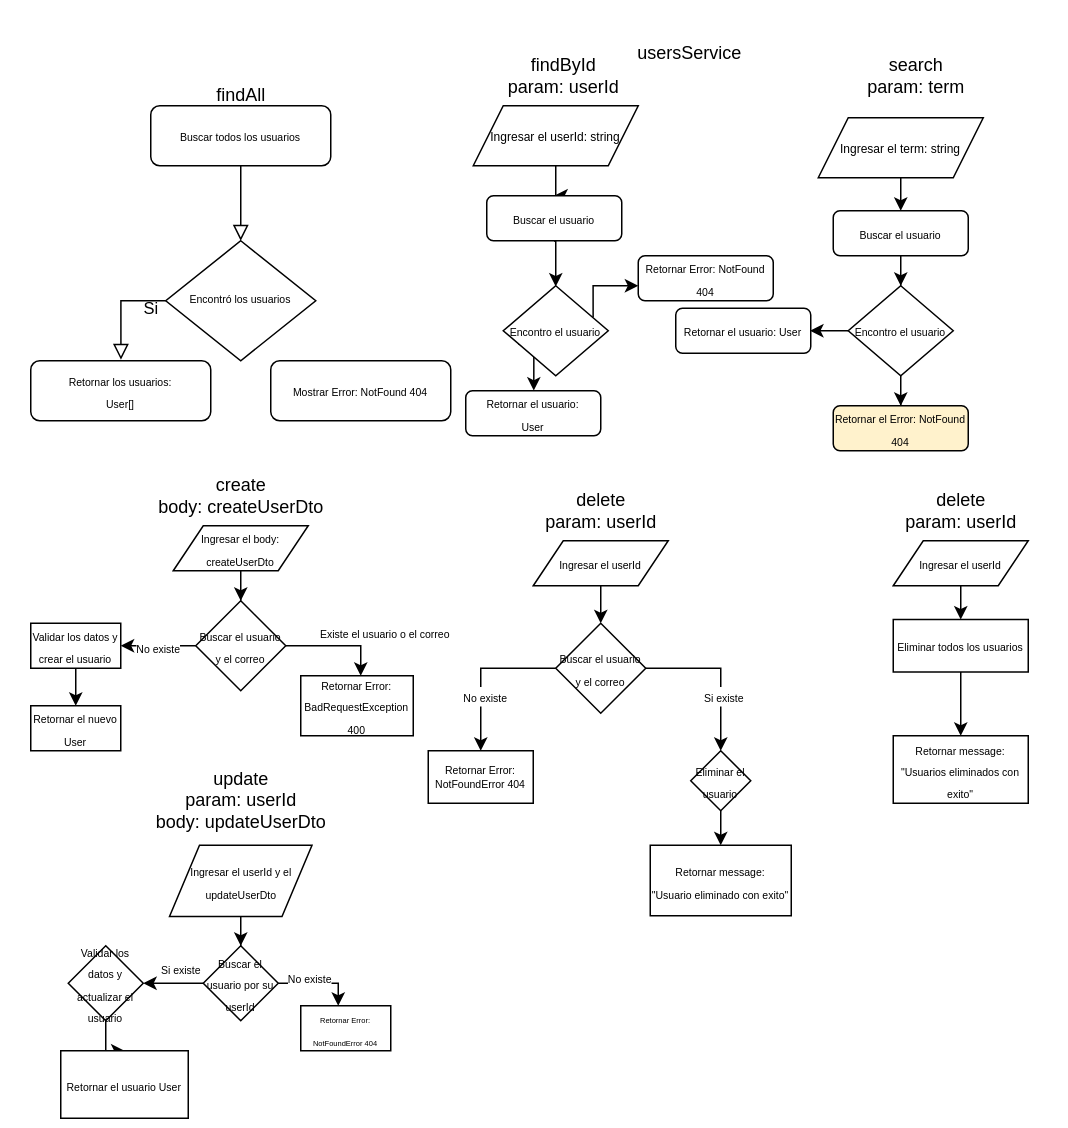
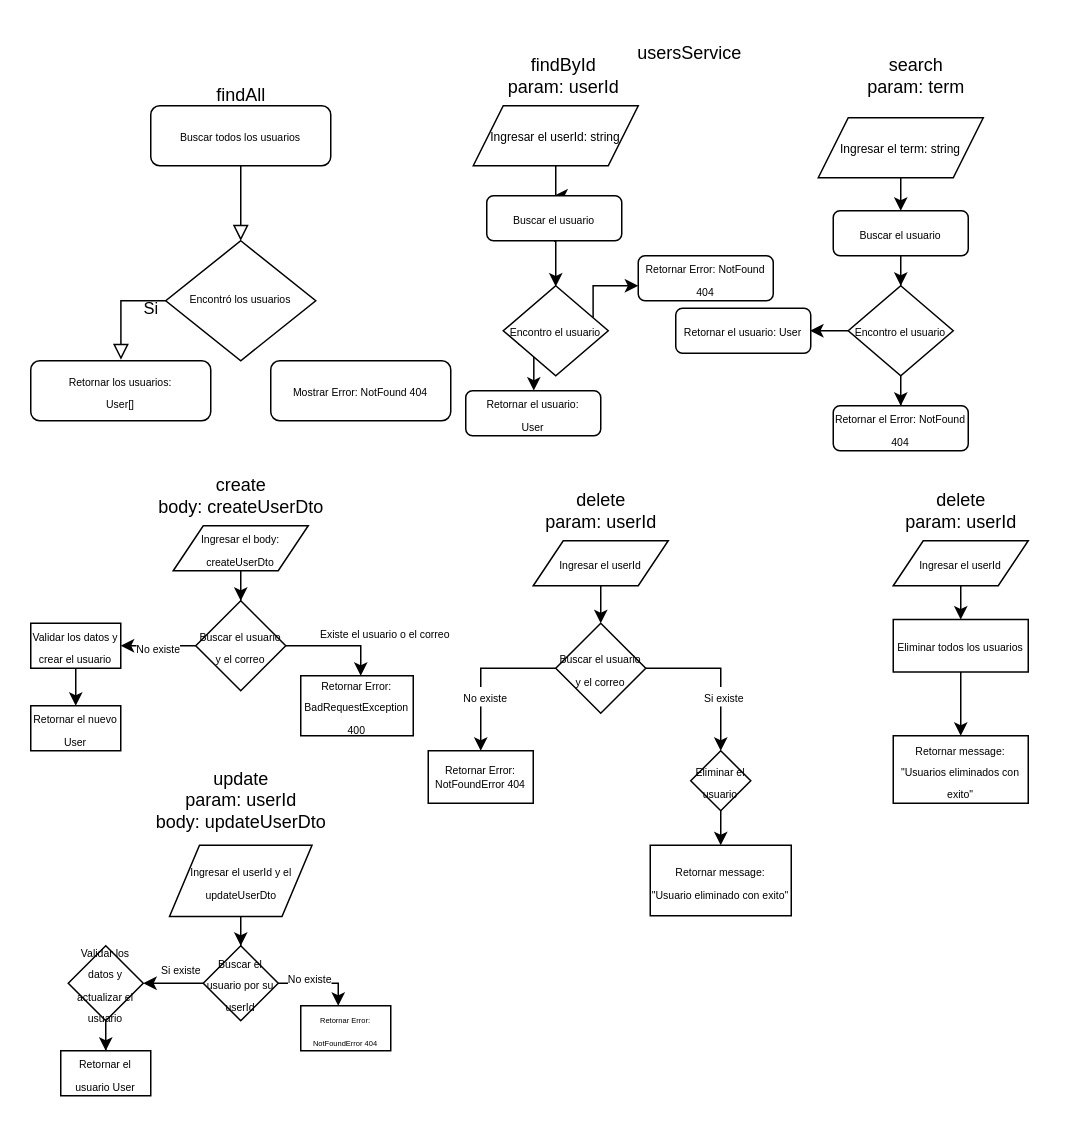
  <mxCell id="0" />
  <mxCell id="1" parent="0" />
  <mxCell id="2" value="" style="rounded=0;html=1;jettySize=auto;orthogonalLoop=1;fontSize=11;endArrow=block;endFill=0;endSize=8;strokeWidth=1;shadow=0;labelBackgroundColor=none;edgeStyle=orthogonalEdgeStyle;" parent="1" source="3" target="5" edge="1"><mxGeometry relative="1" as="geometry" /></mxCell>
  <mxCell id="3" value="&lt;font style=&quot;font-size: 7px;&quot;&gt;Buscar todos los usuarios&lt;/font&gt;" style="rounded=1;whiteSpace=wrap;html=1;fontSize=12;glass=0;strokeWidth=1;shadow=0;" parent="1" vertex="1"><mxGeometry x="100" y="70" width="120" height="40" as="geometry" /></mxCell>
  <mxCell id="4" value="Si" style="rounded=0;html=1;jettySize=auto;orthogonalLoop=1;fontSize=11;endArrow=block;endFill=0;endSize=8;strokeWidth=1;shadow=0;labelBackgroundColor=none;edgeStyle=orthogonalEdgeStyle;entryX=0.501;entryY=-0.018;entryDx=0;entryDy=0;entryPerimeter=0;" parent="1" source="5" target="7" edge="1"><mxGeometry y="20" relative="1" as="geometry"><mxPoint as="offset" /><mxPoint x="80" y="300" as="targetPoint" /><Array as="points"><mxPoint x="80" y="200" /></Array></mxGeometry></mxCell>
  <mxCell id="5" value="&lt;font style=&quot;font-size: 7px;&quot;&gt;Encontró los usuarios&lt;/font&gt;" style="rhombus;whiteSpace=wrap;html=1;shadow=0;fontFamily=Helvetica;fontSize=12;align=center;strokeWidth=1;spacing=6;spacingTop=-4;" parent="1" vertex="1"><mxGeometry x="110" y="160" width="100" height="80" as="geometry" /></mxCell>
  <mxCell id="6" value="&lt;font style=&quot;font-size: 7px;&quot;&gt;Mostrar Error: NotFound 404&lt;/font&gt;" style="rounded=1;whiteSpace=wrap;html=1;fontSize=12;glass=0;strokeWidth=1;shadow=0;" parent="1" vertex="1"><mxGeometry x="180" y="240" width="120" height="40" as="geometry" /></mxCell>
  <mxCell id="7" value="&lt;font style=&quot;font-size: 7px;&quot;&gt;Retornar los usuarios:&lt;br&gt;User[]&lt;/font&gt;" style="rounded=1;whiteSpace=wrap;html=1;fontSize=12;glass=0;strokeWidth=1;shadow=0;" parent="1" vertex="1"><mxGeometry x="20" y="240" width="120" height="40" as="geometry" /></mxCell>
  <mxCell id="8" value="usersService" style="text;html=1;align=center;verticalAlign=middle;resizable=0;points=[];autosize=1;strokeColor=none;fillColor=none;" vertex="1" parent="1"><mxGeometry x="414" width="90" height="30" as="geometry" y="20" /></mxCell>
  <mxCell id="9" value="findAll" style="text;html=1;align=center;verticalAlign=middle;resizable=0;points=[];autosize=1;strokeColor=none;fillColor=none;" vertex="1" parent="1"><mxGeometry x="130" y="48" width="60" height="30" as="geometry" /></mxCell>
  <mxCell id="10" value="&lt;div&gt;findById&lt;/div&gt;&lt;div&gt;param: userId&lt;br&gt;&lt;/div&gt;" style="text;html=1;align=center;verticalAlign=middle;resizable=0;points=[];autosize=1;strokeColor=none;fillColor=none;" vertex="1" parent="1"><mxGeometry x="325" y="30" width="100" height="40" as="geometry" /></mxCell>
  <mxCell id="11" style="edgeStyle=orthogonalEdgeStyle;rounded=0;orthogonalLoop=1;jettySize=auto;html=1;entryX=0.5;entryY=0.009;entryDx=0;entryDy=0;entryPerimeter=0;exitX=0.5;exitY=1.01;exitDx=0;exitDy=0;exitPerimeter=0;" edge="1" parent="1" source="17" target="14"><mxGeometry relative="1" as="geometry"><mxPoint x="370" y="150" as="targetPoint" /><mxPoint x="370" y="180" as="sourcePoint" /></mxGeometry></mxCell>
  <mxCell id="12" style="edgeStyle=orthogonalEdgeStyle;rounded=0;orthogonalLoop=1;jettySize=auto;html=1;entryX=0.504;entryY=-0.003;entryDx=0;entryDy=0;entryPerimeter=0;exitX=0.144;exitY=0.651;exitDx=0;exitDy=0;exitPerimeter=0;" edge="1" parent="1" source="14" target="18"><mxGeometry relative="1" as="geometry"><mxPoint x="310" y="310" as="targetPoint" /></mxGeometry></mxCell>
  <mxCell id="13" style="edgeStyle=orthogonalEdgeStyle;rounded=0;orthogonalLoop=1;jettySize=auto;html=1;exitX=0.856;exitY=0.349;exitDx=0;exitDy=0;exitPerimeter=0;entryX=0;entryY=0.667;entryDx=0;entryDy=0;entryPerimeter=0;" edge="1" parent="1" source="14" target="19"><mxGeometry relative="1" as="geometry"><mxPoint x="429" y="320" as="targetPoint" /><mxPoint x="398.64" y="250.24" as="sourcePoint" /><Array as="points"><mxPoint x="395" y="190" /></Array></mxGeometry></mxCell>
  <mxCell id="14" value="&lt;font style=&quot;font-size: 7px;&quot;&gt;Encontro el usuario&lt;/font&gt;" style="rhombus;whiteSpace=wrap;html=1;" vertex="1" parent="1"><mxGeometry x="335" y="190" width="70" height="60" as="geometry" /></mxCell>
  <mxCell id="15" style="edgeStyle=orthogonalEdgeStyle;rounded=0;orthogonalLoop=1;jettySize=auto;html=1;entryX=0.5;entryY=0;entryDx=0;entryDy=0;" edge="1" parent="1" source="16" target="17"><mxGeometry relative="1" as="geometry"><mxPoint x="370" y="130" as="targetPoint" /><Array as="points" /></mxGeometry></mxCell>
  <mxCell id="16" value="&lt;font style=&quot;font-size: 8px;&quot;&gt;Ingresar el userId: string&lt;/font&gt;" style="shape=parallelogram;perimeter=parallelogramPerimeter;whiteSpace=wrap;html=1;fixedSize=1;" vertex="1" parent="1"><mxGeometry x="315" y="70" width="110" height="40" as="geometry" /></mxCell>
  <mxCell id="17" value="&lt;font style=&quot;font-size: 7px;&quot;&gt;Buscar el usuario&lt;/font&gt;" style="rounded=1;whiteSpace=wrap;html=1;" vertex="1" parent="1"><mxGeometry x="324" y="130" width="90" height="30" as="geometry" /></mxCell>
  <mxCell id="18" value="&lt;font style=&quot;font-size: 7px;&quot;&gt;Retornar el usuario:&lt;br&gt;User&lt;/font&gt;" style="rounded=1;whiteSpace=wrap;html=1;" vertex="1" parent="1"><mxGeometry x="310" y="260" width="90" height="30" as="geometry" /></mxCell>
  <mxCell id="19" value="&lt;font style=&quot;font-size: 7px;&quot;&gt;Retornar Error: NotFound 404&lt;br&gt;&lt;/font&gt;" style="rounded=1;whiteSpace=wrap;html=1;" vertex="1" parent="1"><mxGeometry x="425" y="170" width="90" height="30" as="geometry" /></mxCell>
  <mxCell id="20" value="&lt;div&gt;search&lt;/div&gt;&lt;div&gt;param: term&lt;br&gt;&lt;/div&gt;" style="text;html=1;align=center;verticalAlign=middle;resizable=0;points=[];autosize=1;strokeColor=none;fillColor=none;" vertex="1" parent="1"><mxGeometry x="565" y="30" width="90" height="40" as="geometry" /></mxCell>
  <mxCell id="21" style="edgeStyle=orthogonalEdgeStyle;rounded=0;orthogonalLoop=1;jettySize=auto;html=1;entryX=0.5;entryY=0;entryDx=0;entryDy=0;" edge="1" parent="1" source="22" target="24"><mxGeometry relative="1" as="geometry"><mxPoint x="600" y="138" as="targetPoint" /></mxGeometry></mxCell>
  <mxCell id="22" value="&lt;font style=&quot;font-size: 8px;&quot;&gt;Ingresar el term: string&lt;/font&gt;" style="shape=parallelogram;perimeter=parallelogramPerimeter;whiteSpace=wrap;html=1;fixedSize=1;" vertex="1" parent="1"><mxGeometry x="545" y="78" width="110" height="40" as="geometry" /></mxCell>
  <mxCell id="23" style="edgeStyle=orthogonalEdgeStyle;rounded=0;orthogonalLoop=1;jettySize=auto;html=1;entryX=0.5;entryY=0;entryDx=0;entryDy=0;" edge="1" parent="1" source="24" target="27"><mxGeometry relative="1" as="geometry" /></mxCell>
  <mxCell id="24" value="&lt;font style=&quot;font-size: 7px;&quot;&gt;Buscar el usuario&lt;/font&gt;" style="rounded=1;whiteSpace=wrap;html=1;" vertex="1" parent="1"><mxGeometry x="555" y="140" width="90" height="30" as="geometry" /></mxCell>
  <mxCell id="25" style="edgeStyle=orthogonalEdgeStyle;rounded=0;orthogonalLoop=1;jettySize=auto;html=1;entryX=0.995;entryY=0.499;entryDx=0;entryDy=0;entryPerimeter=0;" edge="1" parent="1" source="27" target="28"><mxGeometry relative="1" as="geometry"><mxPoint x="540" y="220" as="targetPoint" /></mxGeometry></mxCell>
  <mxCell id="26" style="edgeStyle=orthogonalEdgeStyle;rounded=0;orthogonalLoop=1;jettySize=auto;html=1;entryX=0.5;entryY=0;entryDx=0;entryDy=0;" edge="1" parent="1" source="27" target="29"><mxGeometry relative="1" as="geometry"><mxPoint x="600" y="270" as="targetPoint" /></mxGeometry></mxCell>
  <mxCell id="27" value="&lt;font style=&quot;font-size: 7px;&quot;&gt;Encontro el usuario&lt;/font&gt;" style="rhombus;whiteSpace=wrap;html=1;" vertex="1" parent="1"><mxGeometry x="565" y="190" width="70" height="60" as="geometry" /></mxCell>
  <mxCell id="28" value="&lt;font style=&quot;font-size: 7px;&quot;&gt;Retornar el usuario: User&lt;font style=&quot;font-size: 7px;&quot;&gt;&lt;br&gt;&lt;/font&gt;&lt;/font&gt;" style="rounded=1;whiteSpace=wrap;html=1;" vertex="1" parent="1"><mxGeometry x="450" y="205" width="90" height="30" as="geometry" /></mxCell>
- <mxCell id="29" value="&lt;font style=&quot;font-size: 7px;&quot;&gt;Retornar el Error: NotFound 404&lt;font style=&quot;font-size: 7px;&quot;&gt;&lt;font style=&quot;font-size: 7px;&quot;&gt;&lt;br&gt;&lt;/font&gt;&lt;/font&gt;&lt;/font&gt;" style="rounded=1;whiteSpace=wrap;html=1;fillColor=#fff2cc;" vertex="1" parent="1"><mxGeometry x="555" y="270" width="90" height="30" as="geometry" /></mxCell>
+ <mxCell id="29" value="&lt;font style=&quot;font-size: 7px;&quot;&gt;Retornar el Error: NotFound 404&lt;font style=&quot;font-size: 7px;&quot;&gt;&lt;font style=&quot;font-size: 7px;&quot;&gt;&lt;br&gt;&lt;/font&gt;&lt;/font&gt;&lt;/font&gt;" style="rounded=1;whiteSpace=wrap;html=1;" vertex="1" parent="1"><mxGeometry x="555" y="270" width="90" height="30" as="geometry" /></mxCell>
  <mxCell id="30" value="&lt;div&gt;create&lt;/div&gt;&lt;div&gt;body: createUserDto&lt;br&gt;&lt;/div&gt;" style="text;html=1;align=center;verticalAlign=middle;resizable=0;points=[];autosize=1;strokeColor=none;fillColor=none;" vertex="1" parent="1"><mxGeometry x="95" y="310" width="130" height="40" as="geometry" /></mxCell>
  <mxCell id="31" value="&lt;font style=&quot;font-size: 7px;&quot;&gt;Ingresar el body: createUserDto&lt;br&gt;&lt;/font&gt;" style="shape=parallelogram;perimeter=parallelogramPerimeter;whiteSpace=wrap;html=1;fixedSize=1;" vertex="1" parent="1"><mxGeometry x="115" y="350" width="90" height="30" as="geometry" /></mxCell>
  <mxCell id="32" style="edgeStyle=orthogonalEdgeStyle;rounded=0;orthogonalLoop=1;jettySize=auto;html=1;exitX=0.5;exitY=1;exitDx=0;exitDy=0;" edge="1" parent="1" source="31" target="37"><mxGeometry relative="1" as="geometry"><mxPoint x="160" y="460" as="targetPoint" /><mxPoint x="160" y="439.8" as="sourcePoint" /><Array as="points" /></mxGeometry></mxCell>
  <mxCell id="33" style="edgeStyle=orthogonalEdgeStyle;rounded=0;orthogonalLoop=1;jettySize=auto;html=1;" edge="1" parent="1" source="37" target="38"><mxGeometry relative="1" as="geometry"><mxPoint x="230" y="470" as="targetPoint" /><Array as="points"><mxPoint x="240" y="430" /></Array></mxGeometry></mxCell>
  <mxCell id="34" value="&lt;font style=&quot;font-size: 7px;&quot;&gt;Existe el usuario o el correo&lt;/font&gt;" style="edgeLabel;html=1;align=center;verticalAlign=middle;resizable=0;points=[];" vertex="1" connectable="0" parent="33"><mxGeometry x="0.253" y="-1" relative="1" as="geometry"><mxPoint x="21" y="-11" as="offset" /></mxGeometry></mxCell>
  <mxCell id="35" style="edgeStyle=orthogonalEdgeStyle;rounded=0;orthogonalLoop=1;jettySize=auto;html=1;" edge="1" parent="1" source="37" target="40"><mxGeometry relative="1" as="geometry"><mxPoint x="90" y="430" as="targetPoint" /></mxGeometry></mxCell>
  <mxCell id="36" value="&lt;font style=&quot;font-size: 7px;&quot;&gt;No existe&lt;br&gt;&lt;/font&gt;" style="edgeLabel;html=1;align=center;verticalAlign=middle;resizable=0;points=[];" vertex="1" connectable="0" parent="35"><mxGeometry x="0.04" relative="1" as="geometry"><mxPoint as="offset" /></mxGeometry></mxCell>
  <mxCell id="37" value="&lt;font style=&quot;font-size: 7px;&quot;&gt;Buscar el usuario y el correo&lt;br&gt;&lt;/font&gt;" style="rhombus;whiteSpace=wrap;html=1;" vertex="1" parent="1"><mxGeometry x="130" y="400" width="60" height="60" as="geometry" /></mxCell>
  <mxCell id="38" value="&lt;font style=&quot;font-size: 7px;&quot;&gt;Retornar Error: BadRequestException 400&lt;font style=&quot;font-size: 7px;&quot;&gt;&lt;font style=&quot;font-size: 7px;&quot;&gt;&lt;br&gt;&lt;/font&gt;&lt;/font&gt;&lt;/font&gt;" style="rounded=0;whiteSpace=wrap;html=1;" vertex="1" parent="1"><mxGeometry x="200" y="450" width="75" height="40" as="geometry" /></mxCell>
  <mxCell id="39" style="edgeStyle=orthogonalEdgeStyle;rounded=0;orthogonalLoop=1;jettySize=auto;html=1;" edge="1" parent="1" source="40" target="41"><mxGeometry relative="1" as="geometry"><mxPoint x="50" y="470" as="targetPoint" /></mxGeometry></mxCell>
  <mxCell id="40" value="&lt;font style=&quot;font-size: 7px;&quot;&gt;Validar los datos y crear el usuario&lt;br&gt;&lt;/font&gt;" style="rounded=0;whiteSpace=wrap;html=1;" vertex="1" parent="1"><mxGeometry x="20" y="415" width="60" height="30" as="geometry" /></mxCell>
  <mxCell id="41" value="&lt;font style=&quot;font-size: 7px;&quot;&gt;Retornar el nuevo User&lt;br&gt;&lt;/font&gt;" style="rounded=0;whiteSpace=wrap;html=1;" vertex="1" parent="1"><mxGeometry x="20" y="470" width="60" height="30" as="geometry" /></mxCell>
  <mxCell id="42" value="&lt;div&gt;update&lt;/div&gt;&lt;div&gt;param: userId&lt;/div&gt;&lt;div&gt;body: updateUserDto&lt;br&gt;&lt;/div&gt;" style="text;html=1;align=center;verticalAlign=middle;resizable=0;points=[];autosize=1;strokeColor=none;fillColor=none;" vertex="1" parent="1"><mxGeometry x="90" y="503" width="140" height="60" as="geometry" /></mxCell>
  <mxCell id="43" style="edgeStyle=orthogonalEdgeStyle;rounded=0;orthogonalLoop=1;jettySize=auto;html=1;" edge="1" parent="1" source="44" target="48"><mxGeometry relative="1" as="geometry"><mxPoint x="160" y="630" as="targetPoint" /></mxGeometry></mxCell>
  <mxCell id="44" value="&lt;font style=&quot;font-size: 7px;&quot;&gt;Ingresar el userId y el updateUserDto&lt;br&gt;&lt;/font&gt;" style="shape=parallelogram;perimeter=parallelogramPerimeter;whiteSpace=wrap;html=1;fixedSize=1;" vertex="1" parent="1"><mxGeometry x="112.5" y="563" width="95" height="47.5" as="geometry" /></mxCell>
  <mxCell id="45" style="edgeStyle=orthogonalEdgeStyle;rounded=0;orthogonalLoop=1;jettySize=auto;html=1;exitX=1;exitY=0.5;exitDx=0;exitDy=0;" edge="1" parent="1" source="48" target="49"><mxGeometry relative="1" as="geometry"><mxPoint x="224.99" y="680" as="targetPoint" /><mxPoint x="159.99" y="655" as="sourcePoint" /><Array as="points"><mxPoint x="225" y="655" /></Array></mxGeometry></mxCell>
  <mxCell id="46" value="&lt;font style=&quot;font-size: 7px;&quot;&gt;No existe&lt;br&gt;&lt;/font&gt;" style="edgeLabel;html=1;align=center;verticalAlign=middle;resizable=0;points=[];" vertex="1" connectable="0" parent="45"><mxGeometry x="-0.301" relative="1" as="geometry"><mxPoint x="1" y="-5" as="offset" /></mxGeometry></mxCell>
  <mxCell id="47" style="edgeStyle=orthogonalEdgeStyle;rounded=0;orthogonalLoop=1;jettySize=auto;html=1;" edge="1" parent="1" source="48" target="51"><mxGeometry relative="1" as="geometry"><mxPoint x="80" y="655" as="targetPoint" /></mxGeometry></mxCell>
  <mxCell id="48" value="&lt;font style=&quot;font-size: 7px;&quot;&gt;Buscar el usuario por su userId&lt;br&gt;&lt;/font&gt;" style="rhombus;whiteSpace=wrap;html=1;" vertex="1" parent="1"><mxGeometry x="135" y="630" width="50" height="50" as="geometry" /></mxCell>
  <mxCell id="49" value="&lt;font style=&quot;font-size: 5px;&quot;&gt;Retornar Error: NotFoundError 404&lt;br&gt;&lt;/font&gt;" style="rounded=0;whiteSpace=wrap;html=1;" vertex="1" parent="1"><mxGeometry x="200" y="670" width="60" height="30" as="geometry" /></mxCell>
  <mxCell id="50" style="edgeStyle=orthogonalEdgeStyle;rounded=0;orthogonalLoop=1;jettySize=auto;html=1;" edge="1" parent="1" source="51" target="53"><mxGeometry relative="1" as="geometry"><mxPoint x="70" y="700" as="targetPoint" /></mxGeometry></mxCell>
  <mxCell id="51" value="&lt;font style=&quot;font-size: 7px;&quot;&gt;Validar los datos y actualizar el usuario&lt;br&gt;&lt;/font&gt;" style="rhombus;whiteSpace=wrap;html=1;" vertex="1" parent="1"><mxGeometry x="45" y="630" width="50" height="50" as="geometry" /></mxCell>
  <mxCell id="52" value="&lt;font style=&quot;font-size: 7px;&quot;&gt;Si existe&lt;br&gt;&lt;/font&gt;" style="text;html=1;align=center;verticalAlign=middle;resizable=0;points=[];autosize=1;strokeColor=none;fillColor=none;" vertex="1" parent="1"><mxGeometry x="95" y="630" width="50" height="30" as="geometry" /></mxCell>
- <mxCell id="53" value="&lt;font style=&quot;font-size: 7px;&quot;&gt;Retornar el usuario User&lt;br&gt;&lt;/font&gt;" style="rounded=0;whiteSpace=wrap;html=1;" vertex="1" parent="1"><mxGeometry x="40" y="700" width="85" height="45" as="geometry" /></mxCell>
+ <mxCell id="53" value="&lt;font style=&quot;font-size: 7px;&quot;&gt;Retornar el usuario User&lt;br&gt;&lt;/font&gt;" style="rounded=0;whiteSpace=wrap;html=1;" vertex="1" parent="1"><mxGeometry x="40" y="700" width="60" height="30" as="geometry" /></mxCell>
  <mxCell id="54" value="&lt;div&gt;delete&lt;/div&gt;&lt;div&gt;param: userId&lt;br&gt;&lt;/div&gt;" style="text;html=1;align=center;verticalAlign=middle;resizable=0;points=[];autosize=1;strokeColor=none;fillColor=none;" vertex="1" parent="1"><mxGeometry x="350" y="320" width="100" height="40" as="geometry" /></mxCell>
  <mxCell id="55" style="edgeStyle=orthogonalEdgeStyle;rounded=0;orthogonalLoop=1;jettySize=auto;html=1;entryX=0.5;entryY=0;entryDx=0;entryDy=0;" edge="1" parent="1" source="56" target="61"><mxGeometry relative="1" as="geometry"><mxPoint x="400" y="410" as="targetPoint" /></mxGeometry></mxCell>
  <mxCell id="56" value="&lt;font style=&quot;font-size: 7px;&quot;&gt;Ingresar el userId&lt;br&gt;&lt;/font&gt;" style="shape=parallelogram;perimeter=parallelogramPerimeter;whiteSpace=wrap;html=1;fixedSize=1;" vertex="1" parent="1"><mxGeometry x="355" y="360" width="90" height="30" as="geometry" /></mxCell>
  <mxCell id="57" style="edgeStyle=orthogonalEdgeStyle;rounded=0;orthogonalLoop=1;jettySize=auto;html=1;" edge="1" parent="1" source="61" target="62"><mxGeometry relative="1" as="geometry"><mxPoint x="320" y="500" as="targetPoint" /></mxGeometry></mxCell>
  <mxCell id="58" value="&lt;font style=&quot;font-size: 7px;&quot;&gt;No existe&lt;br&gt;&lt;/font&gt;" style="edgeLabel;html=1;align=center;verticalAlign=middle;resizable=0;points=[];" vertex="1" connectable="0" parent="57"><mxGeometry x="0.298" y="2" relative="1" as="geometry"><mxPoint as="offset" /></mxGeometry></mxCell>
  <mxCell id="59" style="edgeStyle=orthogonalEdgeStyle;rounded=0;orthogonalLoop=1;jettySize=auto;html=1;" edge="1" parent="1" source="61" target="64"><mxGeometry relative="1" as="geometry"><mxPoint x="480" y="500" as="targetPoint" /></mxGeometry></mxCell>
  <mxCell id="60" value="&lt;font style=&quot;font-size: 7px;&quot;&gt;Si existe&lt;br&gt;&lt;/font&gt;" style="edgeLabel;html=1;align=center;verticalAlign=middle;resizable=0;points=[];" vertex="1" connectable="0" parent="59"><mxGeometry x="0.289" y="1" relative="1" as="geometry"><mxPoint as="offset" /></mxGeometry></mxCell>
  <mxCell id="61" value="&lt;font style=&quot;font-size: 7px;&quot;&gt;Buscar el usuario y el correo&lt;br&gt;&lt;/font&gt;" style="rhombus;whiteSpace=wrap;html=1;" vertex="1" parent="1"><mxGeometry x="370" y="415" width="60" height="60" as="geometry" /></mxCell>
  <mxCell id="62" value="&lt;div style=&quot;font-size: 7px;&quot;&gt;&lt;font style=&quot;font-size: 7px;&quot;&gt;Retornar Error: NotFoundError 404&lt;/font&gt;&lt;/div&gt;" style="rounded=0;whiteSpace=wrap;html=1;" vertex="1" parent="1"><mxGeometry x="285" y="500" width="70" height="35" as="geometry" /></mxCell>
  <mxCell id="63" style="edgeStyle=orthogonalEdgeStyle;rounded=0;orthogonalLoop=1;jettySize=auto;html=1;" edge="1" parent="1" source="64" target="65"><mxGeometry relative="1" as="geometry"><mxPoint x="480" y="560" as="targetPoint" /></mxGeometry></mxCell>
  <mxCell id="64" value="&lt;font style=&quot;font-size: 7px;&quot;&gt;Eliminar el usuario&lt;br&gt;&lt;/font&gt;" style="rhombus;whiteSpace=wrap;html=1;" vertex="1" parent="1"><mxGeometry x="460" y="500" width="40" height="40" as="geometry" /></mxCell>
  <mxCell id="65" value="&lt;font style=&quot;font-size: 7px;&quot;&gt;Retornar message: &lt;br&gt;&quot;Usuario eliminado con exito&quot;&lt;br&gt;&lt;/font&gt;" style="rounded=0;whiteSpace=wrap;html=1;" vertex="1" parent="1"><mxGeometry x="433" y="563" width="94" height="47" as="geometry" /></mxCell>
  <mxCell id="66" value="&lt;div&gt;delete&lt;/div&gt;&lt;div&gt;param: userId&lt;br&gt;&lt;/div&gt;" style="text;html=1;align=center;verticalAlign=middle;resizable=0;points=[];autosize=1;strokeColor=none;fillColor=none;" vertex="1" parent="1"><mxGeometry x="590" y="320" width="100" height="40" as="geometry" /></mxCell>
  <mxCell id="67" style="edgeStyle=orthogonalEdgeStyle;rounded=0;orthogonalLoop=1;jettySize=auto;html=1;" edge="1" parent="1" source="68" target="70"><mxGeometry relative="1" as="geometry"><mxPoint x="640" y="410" as="targetPoint" /></mxGeometry></mxCell>
  <mxCell id="68" value="&lt;font style=&quot;font-size: 7px;&quot;&gt;Ingresar el userId&lt;br&gt;&lt;/font&gt;" style="shape=parallelogram;perimeter=parallelogramPerimeter;whiteSpace=wrap;html=1;fixedSize=1;" vertex="1" parent="1"><mxGeometry x="595" y="360" width="90" height="30" as="geometry" /></mxCell>
  <mxCell id="69" style="edgeStyle=orthogonalEdgeStyle;rounded=0;orthogonalLoop=1;jettySize=auto;html=1;" edge="1" parent="1" source="70" target="71"><mxGeometry relative="1" as="geometry"><mxPoint x="640" y="490" as="targetPoint" /></mxGeometry></mxCell>
  <mxCell id="70" value="&lt;font style=&quot;font-size: 7px;&quot;&gt;Eliminar todos los usuarios&lt;br&gt;&lt;/font&gt;" style="rounded=0;whiteSpace=wrap;html=1;" vertex="1" parent="1"><mxGeometry x="595" y="412.5" width="90" height="35" as="geometry" /></mxCell>
  <mxCell id="71" value="&lt;font style=&quot;font-size: 7px;&quot;&gt;Retornar message: &quot;Usuarios eliminados con exito&quot;&lt;br&gt;&lt;/font&gt;" style="rounded=0;whiteSpace=wrap;html=1;" vertex="1" parent="1"><mxGeometry x="595" y="490" width="90" height="45" as="geometry" /></mxCell>
